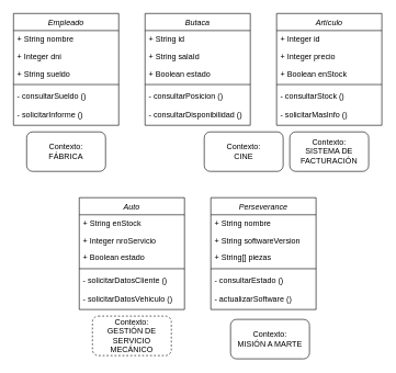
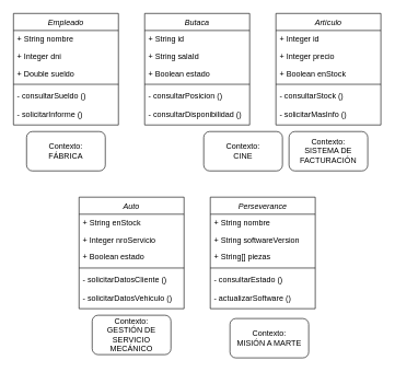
  <mxCell id="0" />
  <mxCell id="1" parent="0" />
  <mxCell id="2" value="Empleado" style="swimlane;fontStyle=2;align=center;verticalAlign=top;childLayout=stackLayout;horizontal=1;startSize=26;horizontalStack=0;resizeParent=1;resizeLast=0;collapsible=1;marginBottom=0;rounded=0;shadow=0;strokeWidth=1;" parent="1" vertex="1"><mxGeometry x="20" y="20" width="160" height="170" as="geometry"><mxRectangle x="230" y="140" width="160" height="26" as="alternateBounds" /></mxGeometry></mxCell>
  <mxCell id="3" value="+ String nombre" style="text;align=left;verticalAlign=top;spacingLeft=4;spacingRight=4;overflow=hidden;rotatable=0;points=[[0,0.5],[1,0.5]];portConstraint=eastwest;" parent="2" vertex="1"><mxGeometry y="26" width="160" height="26" as="geometry" /></mxCell>
  <mxCell id="4" value="+ Integer dni" style="text;align=left;verticalAlign=top;spacingLeft=4;spacingRight=4;overflow=hidden;rotatable=0;points=[[0,0.5],[1,0.5]];portConstraint=eastwest;rounded=0;shadow=0;html=0;" parent="2" vertex="1"><mxGeometry y="52" width="160" height="26" as="geometry" /></mxCell>
- <mxCell id="5" value="+ String sueldo" style="text;align=left;verticalAlign=top;spacingLeft=4;spacingRight=4;overflow=hidden;rotatable=0;points=[[0,0.5],[1,0.5]];portConstraint=eastwest;rounded=0;shadow=0;html=0;" parent="2" vertex="1"><mxGeometry y="78" width="160" height="26" as="geometry" /></mxCell>
+ <mxCell id="5" value="+ Double sueldo" style="text;align=left;verticalAlign=top;spacingLeft=4;spacingRight=4;overflow=hidden;rotatable=0;points=[[0,0.5],[1,0.5]];portConstraint=eastwest;rounded=0;shadow=0;html=0;" parent="2" vertex="1"><mxGeometry y="78" width="160" height="26" as="geometry" /></mxCell>
  <mxCell id="6" value="" style="line;html=1;strokeWidth=1;align=left;verticalAlign=middle;spacingTop=-1;spacingLeft=3;spacingRight=3;rotatable=0;labelPosition=right;points=[];portConstraint=eastwest;" parent="2" vertex="1"><mxGeometry y="104" width="160" height="8" as="geometry" /></mxCell>
  <mxCell id="7" value="- consultarSueldo ()" style="text;align=left;verticalAlign=top;spacingLeft=4;spacingRight=4;overflow=hidden;rotatable=0;points=[[0,0.5],[1,0.5]];portConstraint=eastwest;" parent="2" vertex="1"><mxGeometry y="112" width="160" height="28" as="geometry" /></mxCell>
  <mxCell id="8" value="- solicitarInforme ()" style="text;align=left;verticalAlign=top;spacingLeft=4;spacingRight=4;overflow=hidden;rotatable=0;points=[[0,0.5],[1,0.5]];portConstraint=eastwest;" vertex="1" parent="2"><mxGeometry y="140" width="160" height="28" as="geometry" /></mxCell>
  <mxCell id="9" value="Contexto:&lt;br&gt;FÁBRICA" style="rounded=1;whiteSpace=wrap;html=1;" vertex="1" parent="1"><mxGeometry x="40" y="200" width="120" height="60" as="geometry" /></mxCell>
  <mxCell id="10" value="Butaca" style="swimlane;fontStyle=2;align=center;verticalAlign=top;childLayout=stackLayout;horizontal=1;startSize=26;horizontalStack=0;resizeParent=1;resizeLast=0;collapsible=1;marginBottom=0;rounded=0;shadow=0;strokeWidth=1;" vertex="1" parent="1"><mxGeometry x="220" y="20" width="160" height="170" as="geometry"><mxRectangle x="230" y="140" width="160" height="26" as="alternateBounds" /></mxGeometry></mxCell>
  <mxCell id="11" value="+ String id" style="text;align=left;verticalAlign=top;spacingLeft=4;spacingRight=4;overflow=hidden;rotatable=0;points=[[0,0.5],[1,0.5]];portConstraint=eastwest;" vertex="1" parent="10"><mxGeometry y="26" width="160" height="26" as="geometry" /></mxCell>
  <mxCell id="12" value="+ String salaId " style="text;align=left;verticalAlign=top;spacingLeft=4;spacingRight=4;overflow=hidden;rotatable=0;points=[[0,0.5],[1,0.5]];portConstraint=eastwest;rounded=0;shadow=0;html=0;" vertex="1" parent="10"><mxGeometry y="52" width="160" height="26" as="geometry" /></mxCell>
  <mxCell id="13" value="+ Boolean estado" style="text;align=left;verticalAlign=top;spacingLeft=4;spacingRight=4;overflow=hidden;rotatable=0;points=[[0,0.5],[1,0.5]];portConstraint=eastwest;rounded=0;shadow=0;html=0;" vertex="1" parent="10"><mxGeometry y="78" width="160" height="26" as="geometry" /></mxCell>
  <mxCell id="14" value="" style="line;html=1;strokeWidth=1;align=left;verticalAlign=middle;spacingTop=-1;spacingLeft=3;spacingRight=3;rotatable=0;labelPosition=right;points=[];portConstraint=eastwest;" vertex="1" parent="10"><mxGeometry y="104" width="160" height="8" as="geometry" /></mxCell>
  <mxCell id="15" value="- consultarPosicion ()" style="text;align=left;verticalAlign=top;spacingLeft=4;spacingRight=4;overflow=hidden;rotatable=0;points=[[0,0.5],[1,0.5]];portConstraint=eastwest;" vertex="1" parent="10"><mxGeometry y="112" width="160" height="28" as="geometry" /></mxCell>
  <mxCell id="16" value="- consultarDisponibilidad ()" style="text;align=left;verticalAlign=top;spacingLeft=4;spacingRight=4;overflow=hidden;rotatable=0;points=[[0,0.5],[1,0.5]];portConstraint=eastwest;" vertex="1" parent="10"><mxGeometry y="140" width="160" height="28" as="geometry" /></mxCell>
  <mxCell id="17" value="Contexto:&lt;br&gt;CINE" style="rounded=1;whiteSpace=wrap;html=1;" vertex="1" parent="1"><mxGeometry x="310" y="200" width="120" height="60" as="geometry" /></mxCell>
  <mxCell id="18" value="Artículo" style="swimlane;fontStyle=2;align=center;verticalAlign=top;childLayout=stackLayout;horizontal=1;startSize=26;horizontalStack=0;resizeParent=1;resizeLast=0;collapsible=1;marginBottom=0;rounded=0;shadow=0;strokeWidth=1;" vertex="1" parent="1"><mxGeometry x="420" y="20" width="160" height="170" as="geometry"><mxRectangle x="230" y="140" width="160" height="26" as="alternateBounds" /></mxGeometry></mxCell>
  <mxCell id="19" value="+ Integer id" style="text;align=left;verticalAlign=top;spacingLeft=4;spacingRight=4;overflow=hidden;rotatable=0;points=[[0,0.5],[1,0.5]];portConstraint=eastwest;" vertex="1" parent="18"><mxGeometry y="26" width="160" height="26" as="geometry" /></mxCell>
  <mxCell id="20" value="+ Integer precio " style="text;align=left;verticalAlign=top;spacingLeft=4;spacingRight=4;overflow=hidden;rotatable=0;points=[[0,0.5],[1,0.5]];portConstraint=eastwest;rounded=0;shadow=0;html=0;" vertex="1" parent="18"><mxGeometry y="52" width="160" height="26" as="geometry" /></mxCell>
  <mxCell id="21" value="+ Boolean enStock" style="text;align=left;verticalAlign=top;spacingLeft=4;spacingRight=4;overflow=hidden;rotatable=0;points=[[0,0.5],[1,0.5]];portConstraint=eastwest;rounded=0;shadow=0;html=0;" vertex="1" parent="18"><mxGeometry y="78" width="160" height="26" as="geometry" /></mxCell>
  <mxCell id="22" value="" style="line;html=1;strokeWidth=1;align=left;verticalAlign=middle;spacingTop=-1;spacingLeft=3;spacingRight=3;rotatable=0;labelPosition=right;points=[];portConstraint=eastwest;" vertex="1" parent="18"><mxGeometry y="104" width="160" height="8" as="geometry" /></mxCell>
  <mxCell id="23" value="- consultarStock ()" style="text;align=left;verticalAlign=top;spacingLeft=4;spacingRight=4;overflow=hidden;rotatable=0;points=[[0,0.5],[1,0.5]];portConstraint=eastwest;" vertex="1" parent="18"><mxGeometry y="112" width="160" height="28" as="geometry" /></mxCell>
  <mxCell id="24" value="- solicitarMasInfo ()" style="text;align=left;verticalAlign=top;spacingLeft=4;spacingRight=4;overflow=hidden;rotatable=0;points=[[0,0.5],[1,0.5]];portConstraint=eastwest;" vertex="1" parent="18"><mxGeometry y="140" width="160" height="28" as="geometry" /></mxCell>
  <mxCell id="25" value="Contexto:&lt;br&gt;SISTEMA DE FACTURACIÓN" style="rounded=1;whiteSpace=wrap;html=1;" vertex="1" parent="1"><mxGeometry x="440" y="200" width="120" height="60" as="geometry" /></mxCell>
  <mxCell id="26" value="Auto" style="swimlane;fontStyle=2;align=center;verticalAlign=top;childLayout=stackLayout;horizontal=1;startSize=26;horizontalStack=0;resizeParent=1;resizeLast=0;collapsible=1;marginBottom=0;rounded=0;shadow=0;strokeWidth=1;" vertex="1" parent="1"><mxGeometry x="120" y="300" width="160" height="170" as="geometry"><mxRectangle x="230" y="140" width="160" height="26" as="alternateBounds" /></mxGeometry></mxCell>
  <mxCell id="27" value="+ String enStock" style="text;align=left;verticalAlign=top;spacingLeft=4;spacingRight=4;overflow=hidden;rotatable=0;points=[[0,0.5],[1,0.5]];portConstraint=eastwest;" vertex="1" parent="26"><mxGeometry y="26" width="160" height="26" as="geometry" /></mxCell>
  <mxCell id="28" value="+ Integer nroServicio " style="text;align=left;verticalAlign=top;spacingLeft=4;spacingRight=4;overflow=hidden;rotatable=0;points=[[0,0.5],[1,0.5]];portConstraint=eastwest;rounded=0;shadow=0;html=0;" vertex="1" parent="26"><mxGeometry y="52" width="160" height="26" as="geometry" /></mxCell>
  <mxCell id="29" value="+ Boolean estado" style="text;align=left;verticalAlign=top;spacingLeft=4;spacingRight=4;overflow=hidden;rotatable=0;points=[[0,0.5],[1,0.5]];portConstraint=eastwest;rounded=0;shadow=0;html=0;" vertex="1" parent="26"><mxGeometry y="78" width="160" height="26" as="geometry" /></mxCell>
  <mxCell id="30" value="" style="line;html=1;strokeWidth=1;align=left;verticalAlign=middle;spacingTop=-1;spacingLeft=3;spacingRight=3;rotatable=0;labelPosition=right;points=[];portConstraint=eastwest;" vertex="1" parent="26"><mxGeometry y="104" width="160" height="8" as="geometry" /></mxCell>
  <mxCell id="31" value="- solicitarDatosCliente ()" style="text;align=left;verticalAlign=top;spacingLeft=4;spacingRight=4;overflow=hidden;rotatable=0;points=[[0,0.5],[1,0.5]];portConstraint=eastwest;" vertex="1" parent="26"><mxGeometry y="112" width="160" height="28" as="geometry" /></mxCell>
  <mxCell id="32" value="- solicitarDatosVehiculo ()" style="text;align=left;verticalAlign=top;spacingLeft=4;spacingRight=4;overflow=hidden;rotatable=0;points=[[0,0.5],[1,0.5]];portConstraint=eastwest;" vertex="1" parent="26"><mxGeometry y="140" width="160" height="28" as="geometry" /></mxCell>
- <mxCell id="33" value="Contexto:&lt;br&gt;GESTIÓN DE SERVICIO MECÁNICO" style="rounded=1;whiteSpace=wrap;html=1;dashed=1;" vertex="1" parent="1"><mxGeometry x="140" y="480" width="120" height="60" as="geometry" /></mxCell>
+ <mxCell id="33" value="Contexto:&lt;br&gt;GESTIÓN DE SERVICIO MECÁNICO" style="rounded=1;whiteSpace=wrap;html=1;" vertex="1" parent="1"><mxGeometry x="140" y="480" width="120" height="60" as="geometry" /></mxCell>
  <mxCell id="34" value="Perseverance" style="swimlane;fontStyle=2;align=center;verticalAlign=top;childLayout=stackLayout;horizontal=1;startSize=26;horizontalStack=0;resizeParent=1;resizeLast=0;collapsible=1;marginBottom=0;rounded=0;shadow=0;strokeWidth=1;" vertex="1" parent="1"><mxGeometry x="320" y="300" width="160" height="170" as="geometry"><mxRectangle x="230" y="140" width="160" height="26" as="alternateBounds" /></mxGeometry></mxCell>
  <mxCell id="35" value="+ String nombre" style="text;align=left;verticalAlign=top;spacingLeft=4;spacingRight=4;overflow=hidden;rotatable=0;points=[[0,0.5],[1,0.5]];portConstraint=eastwest;" vertex="1" parent="34"><mxGeometry y="26" width="160" height="26" as="geometry" /></mxCell>
  <mxCell id="36" value="+ String softwareVersion" style="text;align=left;verticalAlign=top;spacingLeft=4;spacingRight=4;overflow=hidden;rotatable=0;points=[[0,0.5],[1,0.5]];portConstraint=eastwest;rounded=0;shadow=0;html=0;" vertex="1" parent="34"><mxGeometry y="52" width="160" height="26" as="geometry" /></mxCell>
  <mxCell id="37" value="+ String[] piezas" style="text;align=left;verticalAlign=top;spacingLeft=4;spacingRight=4;overflow=hidden;rotatable=0;points=[[0,0.5],[1,0.5]];portConstraint=eastwest;rounded=0;shadow=0;html=0;" vertex="1" parent="34"><mxGeometry y="78" width="160" height="26" as="geometry" /></mxCell>
  <mxCell id="38" value="" style="line;html=1;strokeWidth=1;align=left;verticalAlign=middle;spacingTop=-1;spacingLeft=3;spacingRight=3;rotatable=0;labelPosition=right;points=[];portConstraint=eastwest;" vertex="1" parent="34"><mxGeometry y="104" width="160" height="8" as="geometry" /></mxCell>
  <mxCell id="39" value="- consultarEstado ()" style="text;align=left;verticalAlign=top;spacingLeft=4;spacingRight=4;overflow=hidden;rotatable=0;points=[[0,0.5],[1,0.5]];portConstraint=eastwest;" vertex="1" parent="34"><mxGeometry y="112" width="160" height="28" as="geometry" /></mxCell>
  <mxCell id="40" value="- actualizarSoftware ()" style="text;align=left;verticalAlign=top;spacingLeft=4;spacingRight=4;overflow=hidden;rotatable=0;points=[[0,0.5],[1,0.5]];portConstraint=eastwest;" vertex="1" parent="34"><mxGeometry y="140" width="160" height="28" as="geometry" /></mxCell>
  <mxCell id="41" value="Contexto:&lt;br&gt;MISIÓN A MARTE" style="rounded=1;whiteSpace=wrap;html=1;" vertex="1" parent="1"><mxGeometry x="350" y="485" width="120" height="60" as="geometry" /></mxCell>
